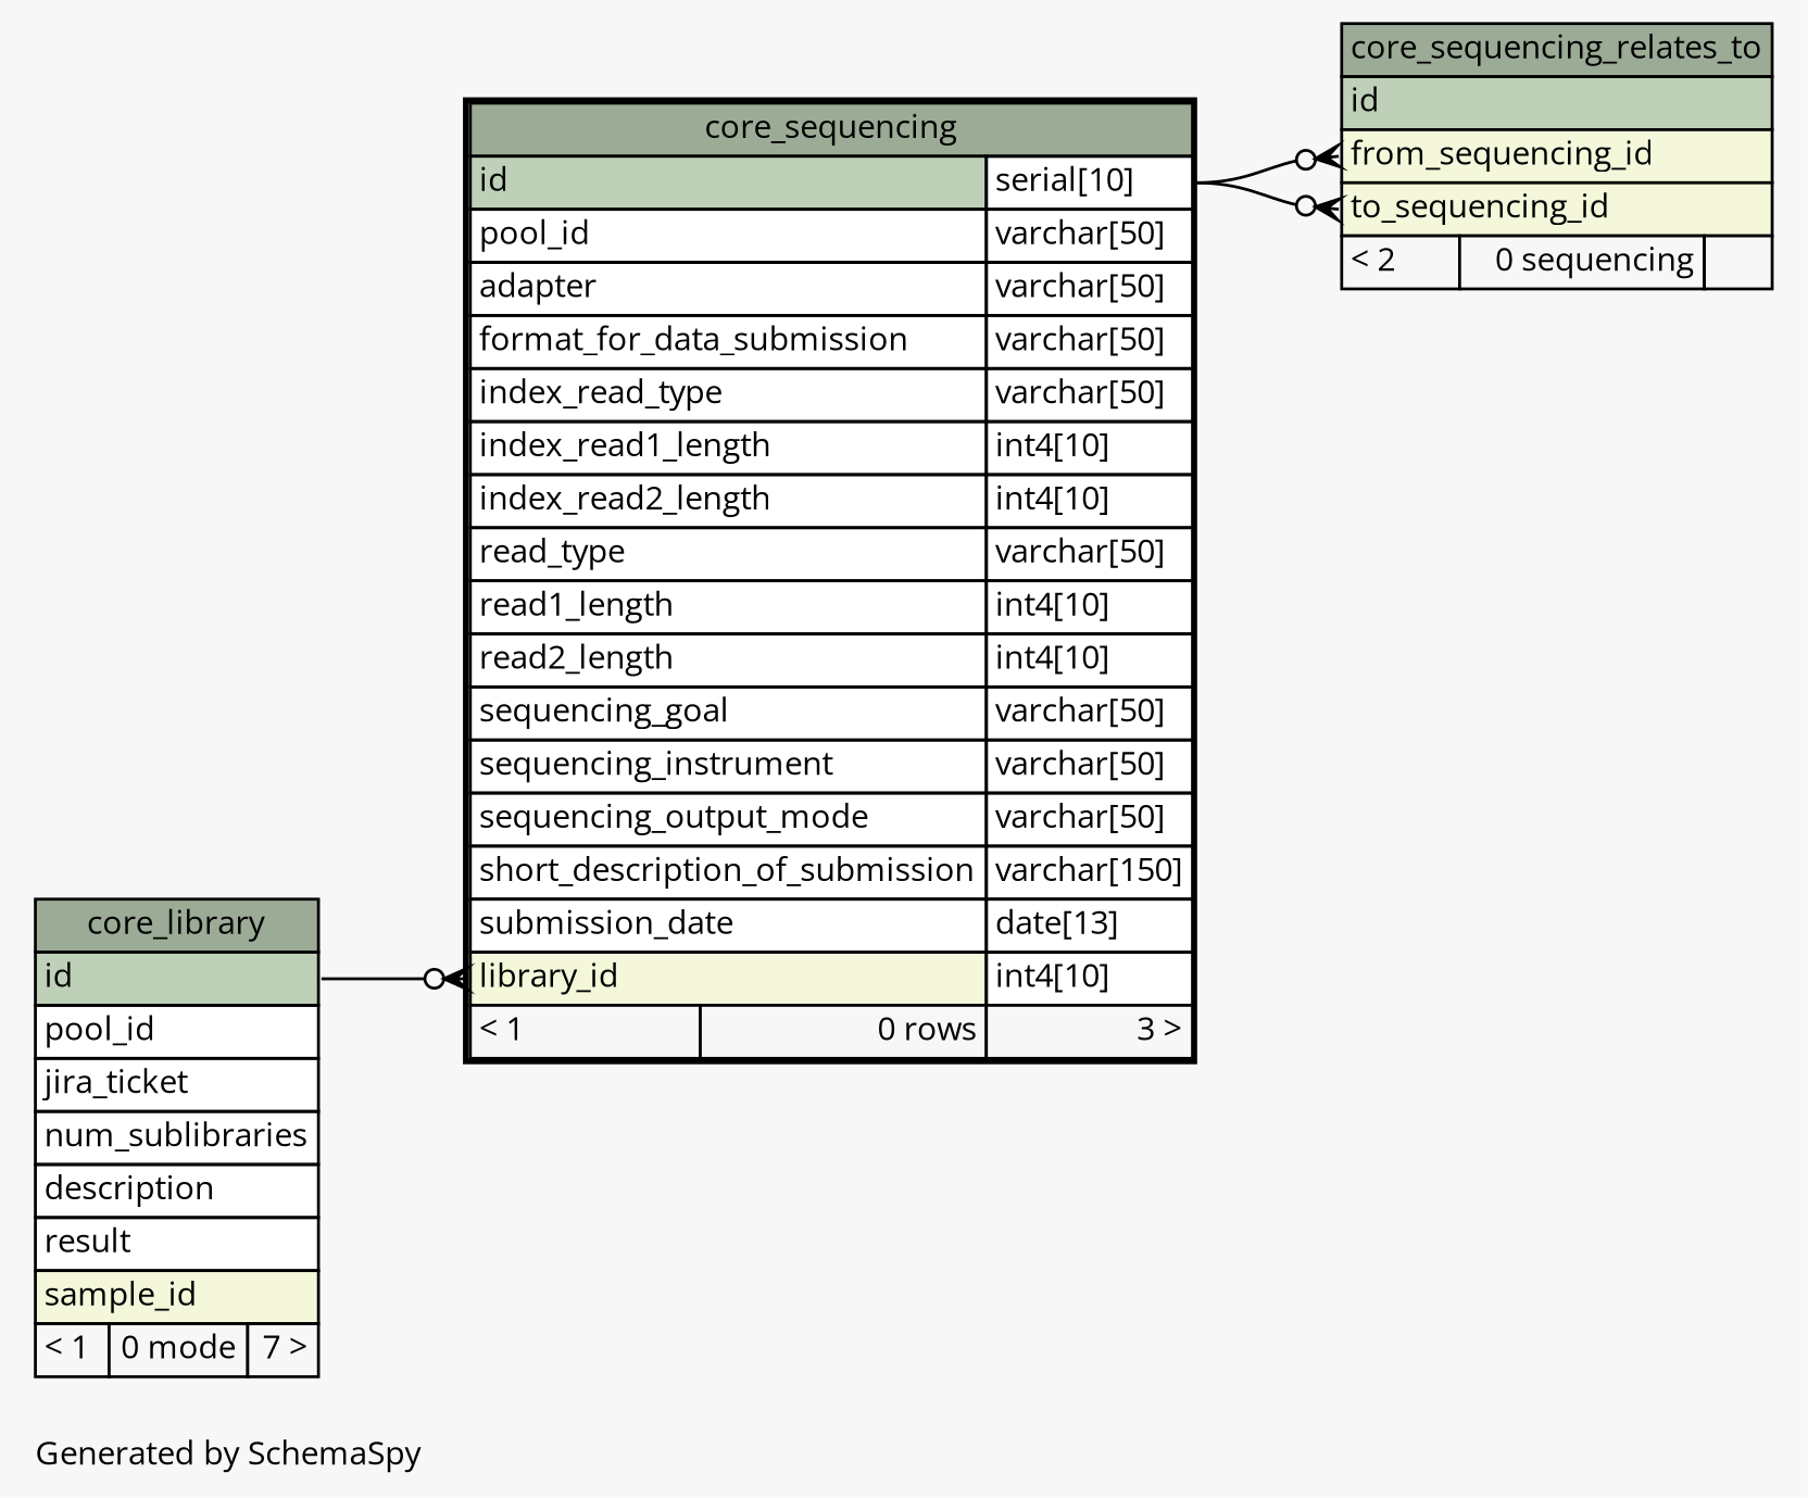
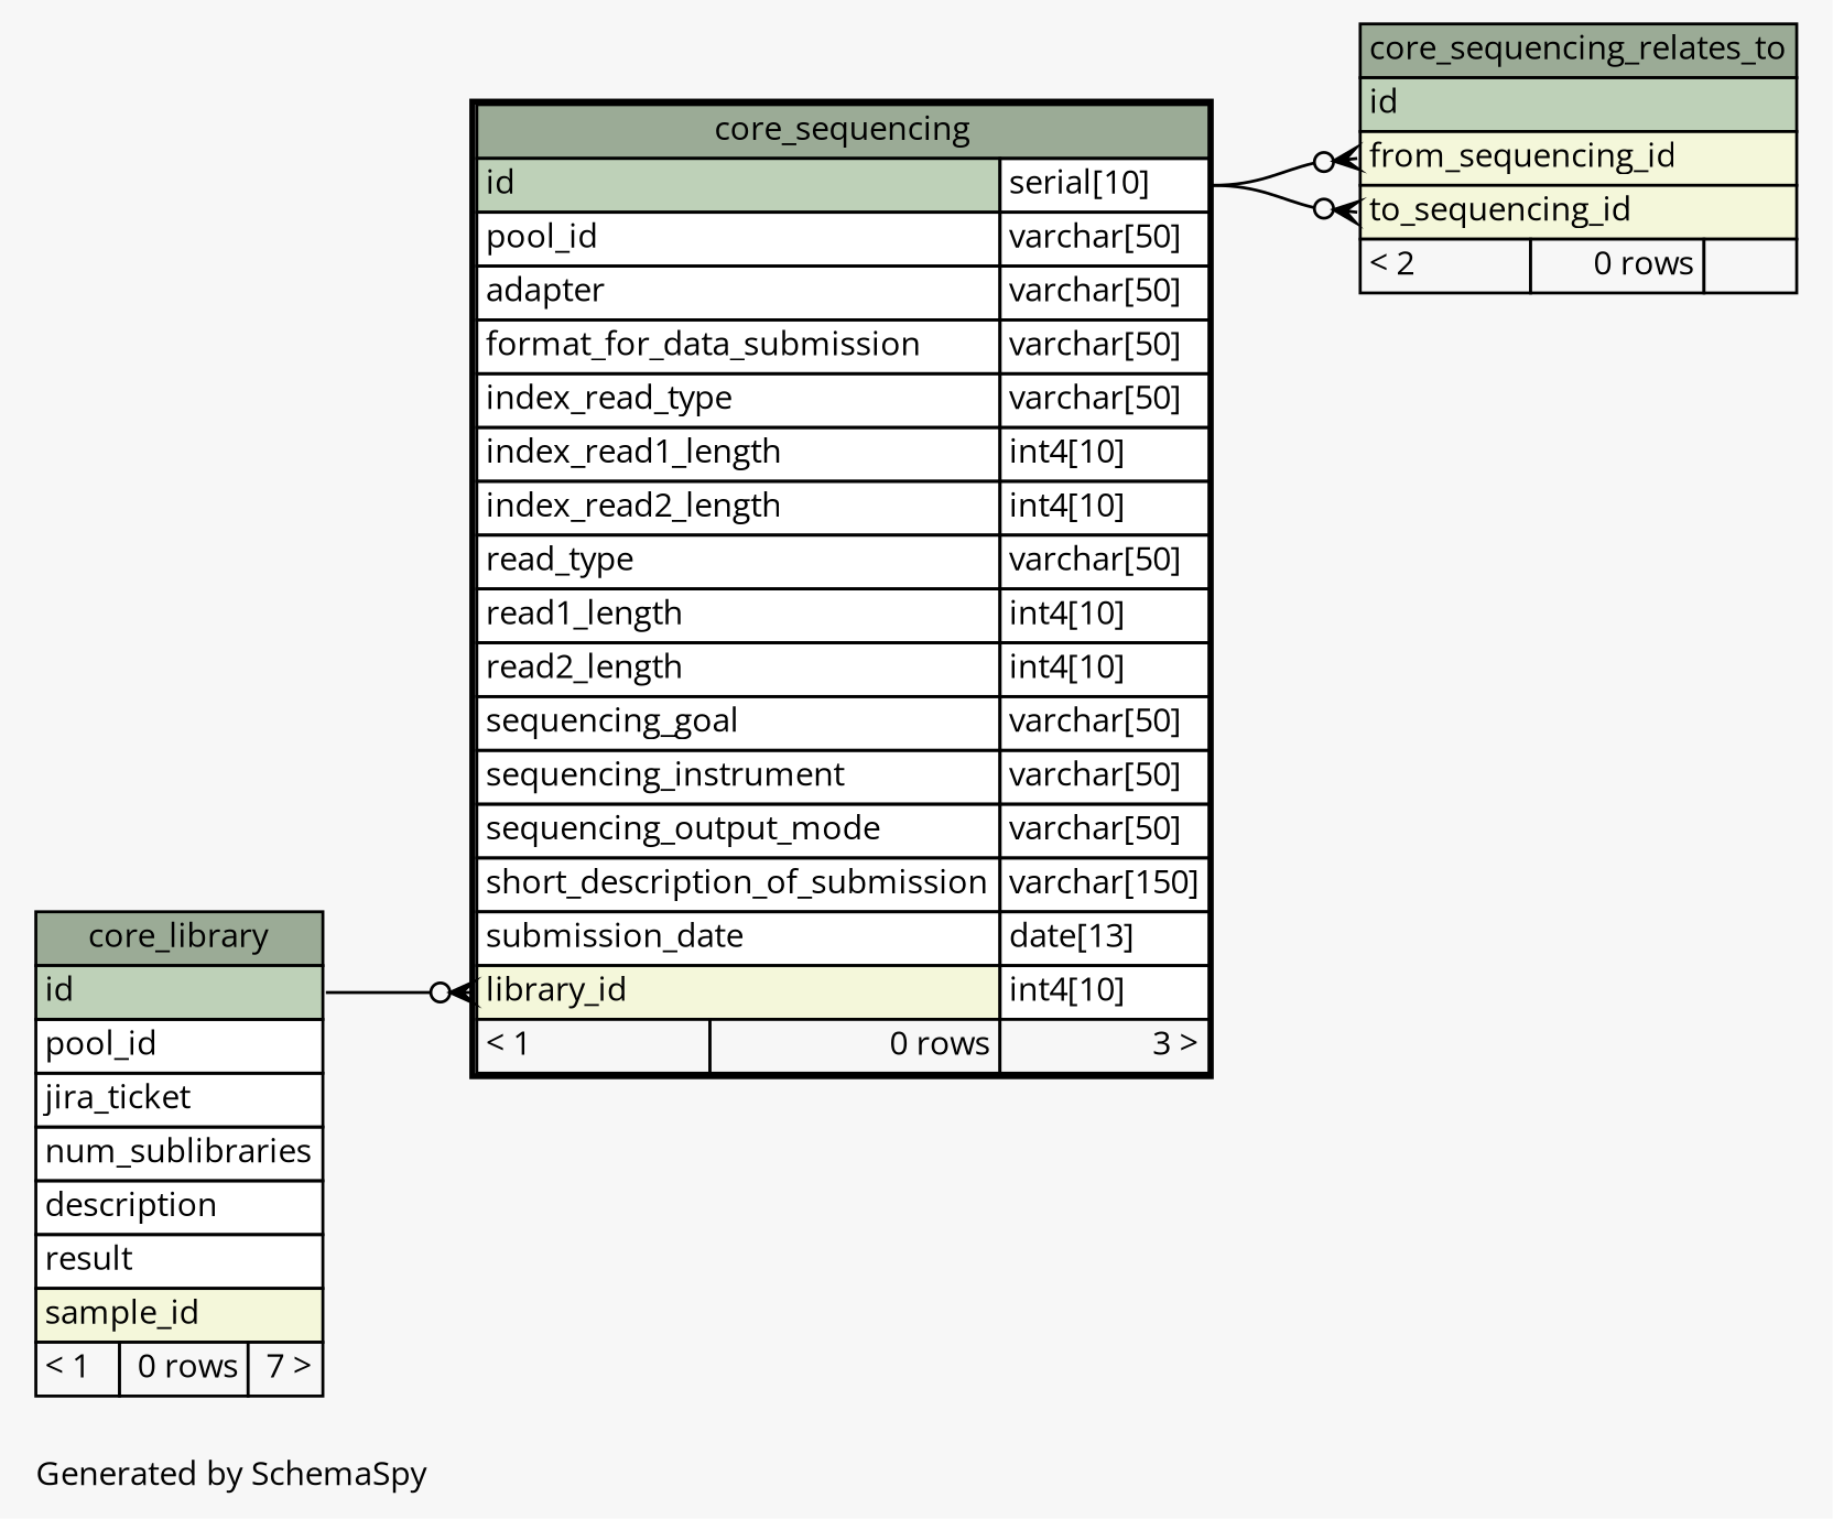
  digraph {
    bgcolor="#f7f7f7"
    fontname="Open Sans"
    fontsize=11
    label="\nGenerated by SchemaSpy"
    labeljust=l
    nodesep=0.18
    rankdir=RL
    ranksep=0.46
    node [fontname="Open Sans" fontsize=11 shape=plaintext]
    edge [arrowhead=none arrowsize=0.8 arrowtail=crowodot dir=back fontname="Open Sans" headport="id.type:e"]
    n1 [label=<     <TABLE BORDER="2" CELLBORDER="1" CELLSPACING="0" BGCOLOR="#ffffff">       <TR><TD COLSPAN="3" BGCOLOR="#9bab96" ALIGN="CENTER">core_sequencing</TD></TR>       <TR><TD PORT="id" COLSPAN="2" BGCOLOR="#bed1b8" ALIGN="LEFT">id</TD><TD PORT="id.type" ALIGN="LEFT">serial[10]</TD></TR>       <TR><TD PORT="pool_id" COLSPAN="2" ALIGN="LEFT">pool_id</TD><TD PORT="pool_id.type" ALIGN="LEFT">varchar[50]</TD></TR>       <TR><TD PORT="adapter" COLSPAN="2" ALIGN="LEFT">adapter</TD><TD PORT="adapter.type" ALIGN="LEFT">varchar[50]</TD></TR>       <TR><TD PORT="format_for_data_submission" COLSPAN="2" ALIGN="LEFT">format_for_data_submission</TD><TD PORT="format_for_data_submission.type" ALIGN="LEFT">varchar[50]</TD></TR>       <TR><TD PORT="index_read_type" COLSPAN="2" ALIGN="LEFT">index_read_type</TD><TD PORT="index_read_type.type" ALIGN="LEFT">varchar[50]</TD></TR>       <TR><TD PORT="index_read1_length" COLSPAN="2" ALIGN="LEFT">index_read1_length</TD><TD PORT="index_read1_length.type" ALIGN="LEFT">int4[10]</TD></TR>       <TR><TD PORT="index_read2_length" COLSPAN="2" ALIGN="LEFT">index_read2_length</TD><TD PORT="index_read2_length.type" ALIGN="LEFT">int4[10]</TD></TR>       <TR><TD PORT="read_type" COLSPAN="2" ALIGN="LEFT">read_type</TD><TD PORT="read_type.type" ALIGN="LEFT">varchar[50]</TD></TR>       <TR><TD PORT="read1_length" COLSPAN="2" ALIGN="LEFT">read1_length</TD><TD PORT="read1_length.type" ALIGN="LEFT">int4[10]</TD></TR>       <TR><TD PORT="read2_length" COLSPAN="2" ALIGN="LEFT">read2_length</TD><TD PORT="read2_length.type" ALIGN="LEFT">int4[10]</TD></TR>       <TR><TD PORT="sequencing_goal" COLSPAN="2" ALIGN="LEFT">sequencing_goal</TD><TD PORT="sequencing_goal.type" ALIGN="LEFT">varchar[50]</TD></TR>       <TR><TD PORT="sequencing_instrument" COLSPAN="2" ALIGN="LEFT">sequencing_instrument</TD><TD PORT="sequencing_instrument.type" ALIGN="LEFT">varchar[50]</TD></TR>       <TR><TD PORT="sequencing_output_mode" COLSPAN="2" ALIGN="LEFT">sequencing_output_mode</TD><TD PORT="sequencing_output_mode.type" ALIGN="LEFT">varchar[50]</TD></TR>       <TR><TD PORT="short_description_of_submission" COLSPAN="2" ALIGN="LEFT">short_description_of_submission</TD><TD PORT="short_description_of_submission.type" ALIGN="LEFT">varchar[150]</TD></TR>       <TR><TD PORT="submission_date" COLSPAN="2" ALIGN="LEFT">submission_date</TD><TD PORT="submission_date.type" ALIGN="LEFT">date[13]</TD></TR>       <TR><TD PORT="library_id" COLSPAN="2" BGCOLOR="#f4f7da" ALIGN="LEFT">library_id</TD><TD PORT="library_id.type" ALIGN="LEFT">int4[10]</TD></TR>       <TR><TD ALIGN="LEFT" BGCOLOR="#f7f7f7">&lt; 1</TD><TD ALIGN="RIGHT" BGCOLOR="#f7f7f7">0 rows</TD><TD ALIGN="RIGHT" BGCOLOR="#f7f7f7">3 &gt;</TD></TR>     </TABLE>>]
-   n2 [label=<     <TABLE BORDER="0" CELLBORDER="1" CELLSPACING="0" BGCOLOR="#ffffff">       <TR><TD COLSPAN="3" BGCOLOR="#9bab96" ALIGN="CENTER">core_library</TD></TR>       <TR><TD PORT="id" COLSPAN="3" BGCOLOR="#bed1b8" ALIGN="LEFT">id</TD></TR>       <TR><TD PORT="pool_id" COLSPAN="3" ALIGN="LEFT">pool_id</TD></TR>       <TR><TD PORT="jira_ticket" COLSPAN="3" ALIGN="LEFT">jira_ticket</TD></TR>       <TR><TD PORT="num_sublibraries" COLSPAN="3" ALIGN="LEFT">num_sublibraries</TD></TR>       <TR><TD PORT="description" COLSPAN="3" ALIGN="LEFT">description</TD></TR>       <TR><TD PORT="result" COLSPAN="3" ALIGN="LEFT">result</TD></TR>       <TR><TD PORT="sample_id" COLSPAN="3" BGCOLOR="#f4f7da" ALIGN="LEFT">sample_id</TD></TR>       <TR><TD ALIGN="LEFT" BGCOLOR="#f7f7f7">&lt; 1</TD><TD ALIGN="RIGHT" BGCOLOR="#f7f7f7">0 mode</TD><TD ALIGN="RIGHT" BGCOLOR="#f7f7f7">7 &gt;</TD></TR>     </TABLE>>]
-   n3 [label=<     <TABLE BORDER="0" CELLBORDER="1" CELLSPACING="0" BGCOLOR="#ffffff">       <TR><TD COLSPAN="3" BGCOLOR="#9bab96" ALIGN="CENTER">core_sequencing_relates_to</TD></TR>       <TR><TD PORT="id" COLSPAN="3" BGCOLOR="#bed1b8" ALIGN="LEFT">id</TD></TR>       <TR><TD PORT="from_sequencing_id" COLSPAN="3" BGCOLOR="#f4f7da" ALIGN="LEFT">from_sequencing_id</TD></TR>       <TR><TD PORT="to_sequencing_id" COLSPAN="3" BGCOLOR="#f4f7da" ALIGN="LEFT">to_sequencing_id</TD></TR>       <TR><TD ALIGN="LEFT" BGCOLOR="#f7f7f7">&lt; 2</TD><TD ALIGN="RIGHT" BGCOLOR="#f7f7f7">0 sequencing</TD><TD ALIGN="RIGHT" BGCOLOR="#f7f7f7">  </TD></TR>     </TABLE>>]
+   n2 [label=<     <TABLE BORDER="0" CELLBORDER="1" CELLSPACING="0" BGCOLOR="#ffffff">       <TR><TD COLSPAN="3" BGCOLOR="#9bab96" ALIGN="CENTER">core_library</TD></TR>       <TR><TD PORT="id" COLSPAN="3" BGCOLOR="#bed1b8" ALIGN="LEFT">id</TD></TR>       <TR><TD PORT="pool_id" COLSPAN="3" ALIGN="LEFT">pool_id</TD></TR>       <TR><TD PORT="jira_ticket" COLSPAN="3" ALIGN="LEFT">jira_ticket</TD></TR>       <TR><TD PORT="num_sublibraries" COLSPAN="3" ALIGN="LEFT">num_sublibraries</TD></TR>       <TR><TD PORT="description" COLSPAN="3" ALIGN="LEFT">description</TD></TR>       <TR><TD PORT="result" COLSPAN="3" ALIGN="LEFT">result</TD></TR>       <TR><TD PORT="sample_id" COLSPAN="3" BGCOLOR="#f4f7da" ALIGN="LEFT">sample_id</TD></TR>       <TR><TD ALIGN="LEFT" BGCOLOR="#f7f7f7">&lt; 1</TD><TD ALIGN="RIGHT" BGCOLOR="#f7f7f7">0 rows</TD><TD ALIGN="RIGHT" BGCOLOR="#f7f7f7">7 &gt;</TD></TR>     </TABLE>>]
+   n3 [label=<     <TABLE BORDER="0" CELLBORDER="1" CELLSPACING="0" BGCOLOR="#ffffff">       <TR><TD COLSPAN="3" BGCOLOR="#9bab96" ALIGN="CENTER">core_sequencing_relates_to</TD></TR>       <TR><TD PORT="id" COLSPAN="3" BGCOLOR="#bed1b8" ALIGN="LEFT">id</TD></TR>       <TR><TD PORT="from_sequencing_id" COLSPAN="3" BGCOLOR="#f4f7da" ALIGN="LEFT">from_sequencing_id</TD></TR>       <TR><TD PORT="to_sequencing_id" COLSPAN="3" BGCOLOR="#f4f7da" ALIGN="LEFT">to_sequencing_id</TD></TR>       <TR><TD ALIGN="LEFT" BGCOLOR="#f7f7f7">&lt; 2</TD><TD ALIGN="RIGHT" BGCOLOR="#f7f7f7">0 rows</TD><TD ALIGN="RIGHT" BGCOLOR="#f7f7f7">  </TD></TR>     </TABLE>>]
    n1 -> n2 [headport="id:e" tailport="library_id:w"]
    n3 -> n1 [tailport="from_sequencing_id:w"]
    n3 -> n1 [tailport="to_sequencing_id:w"]
  }
